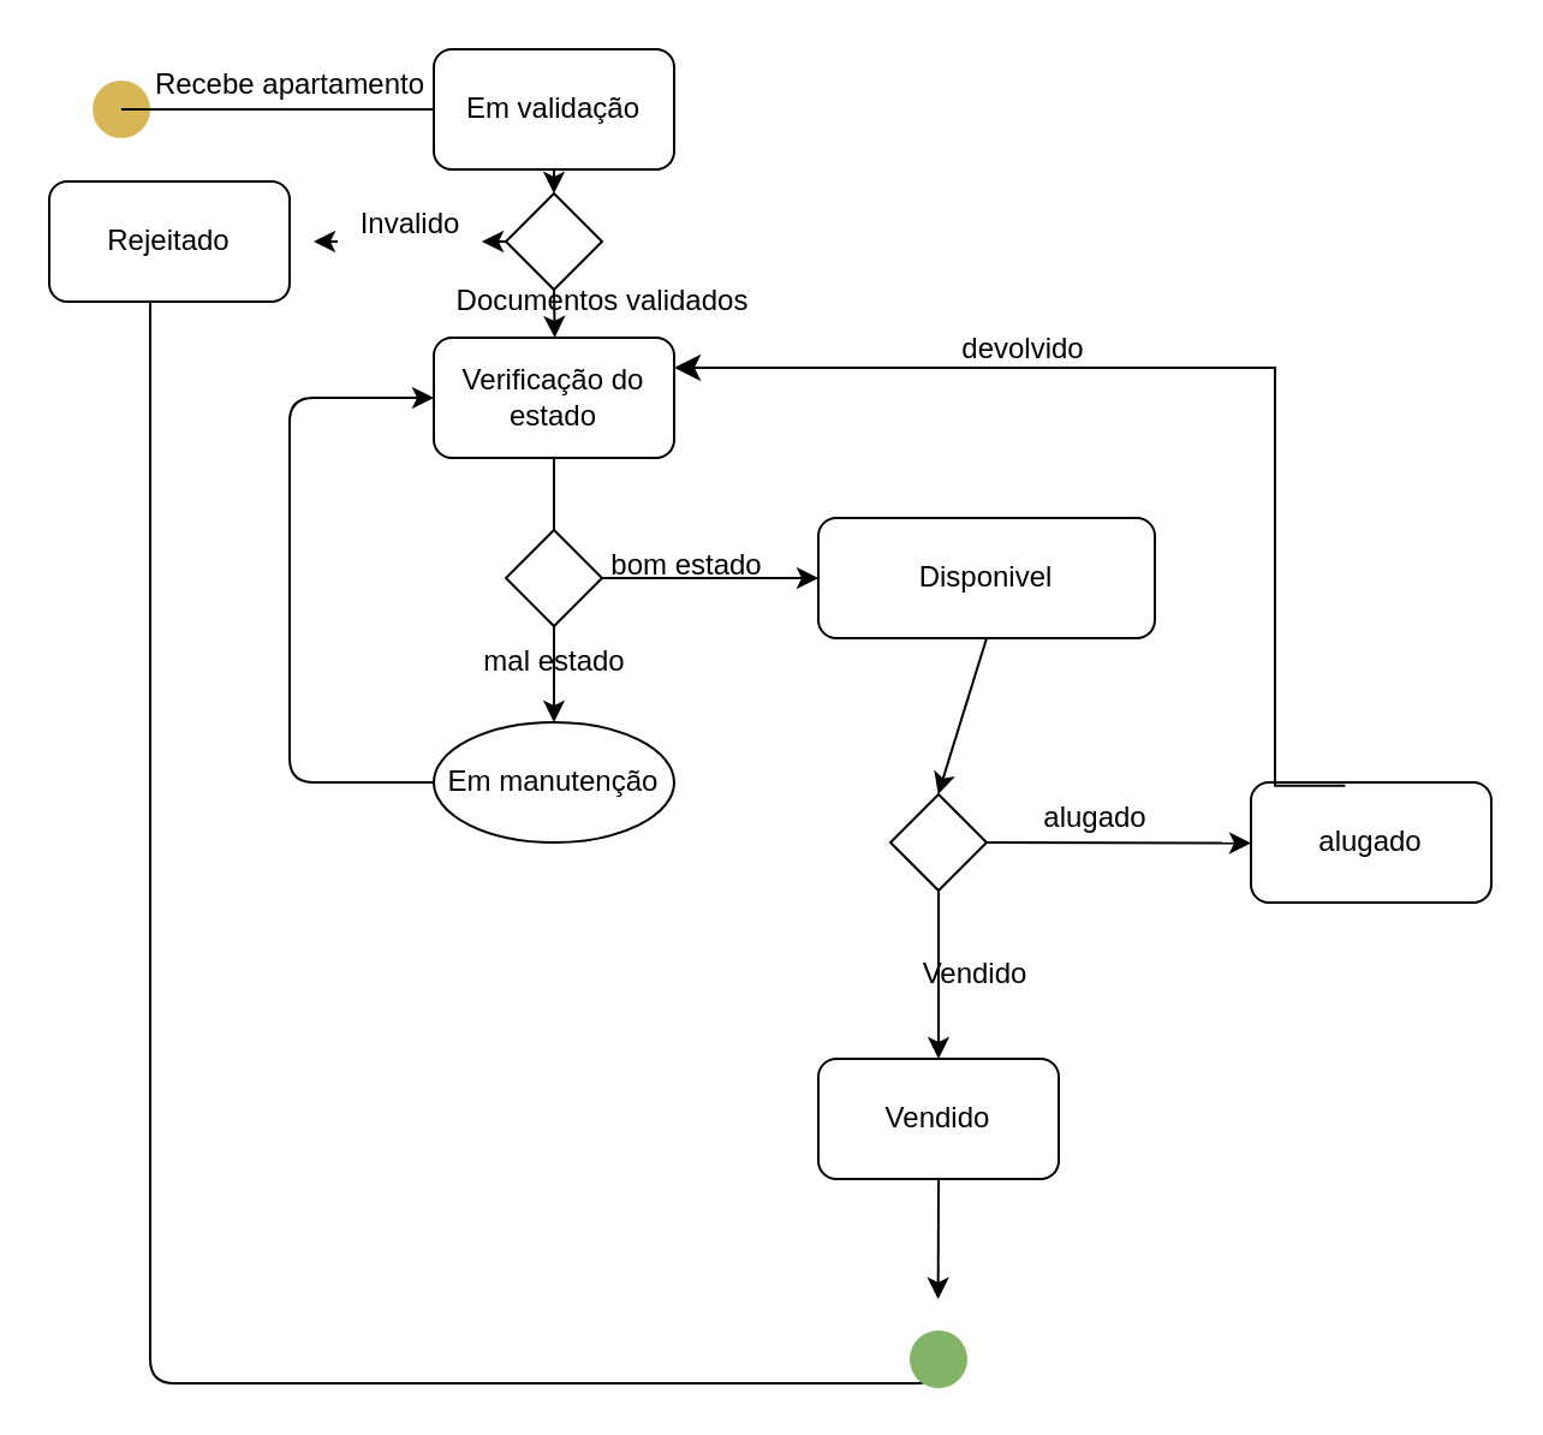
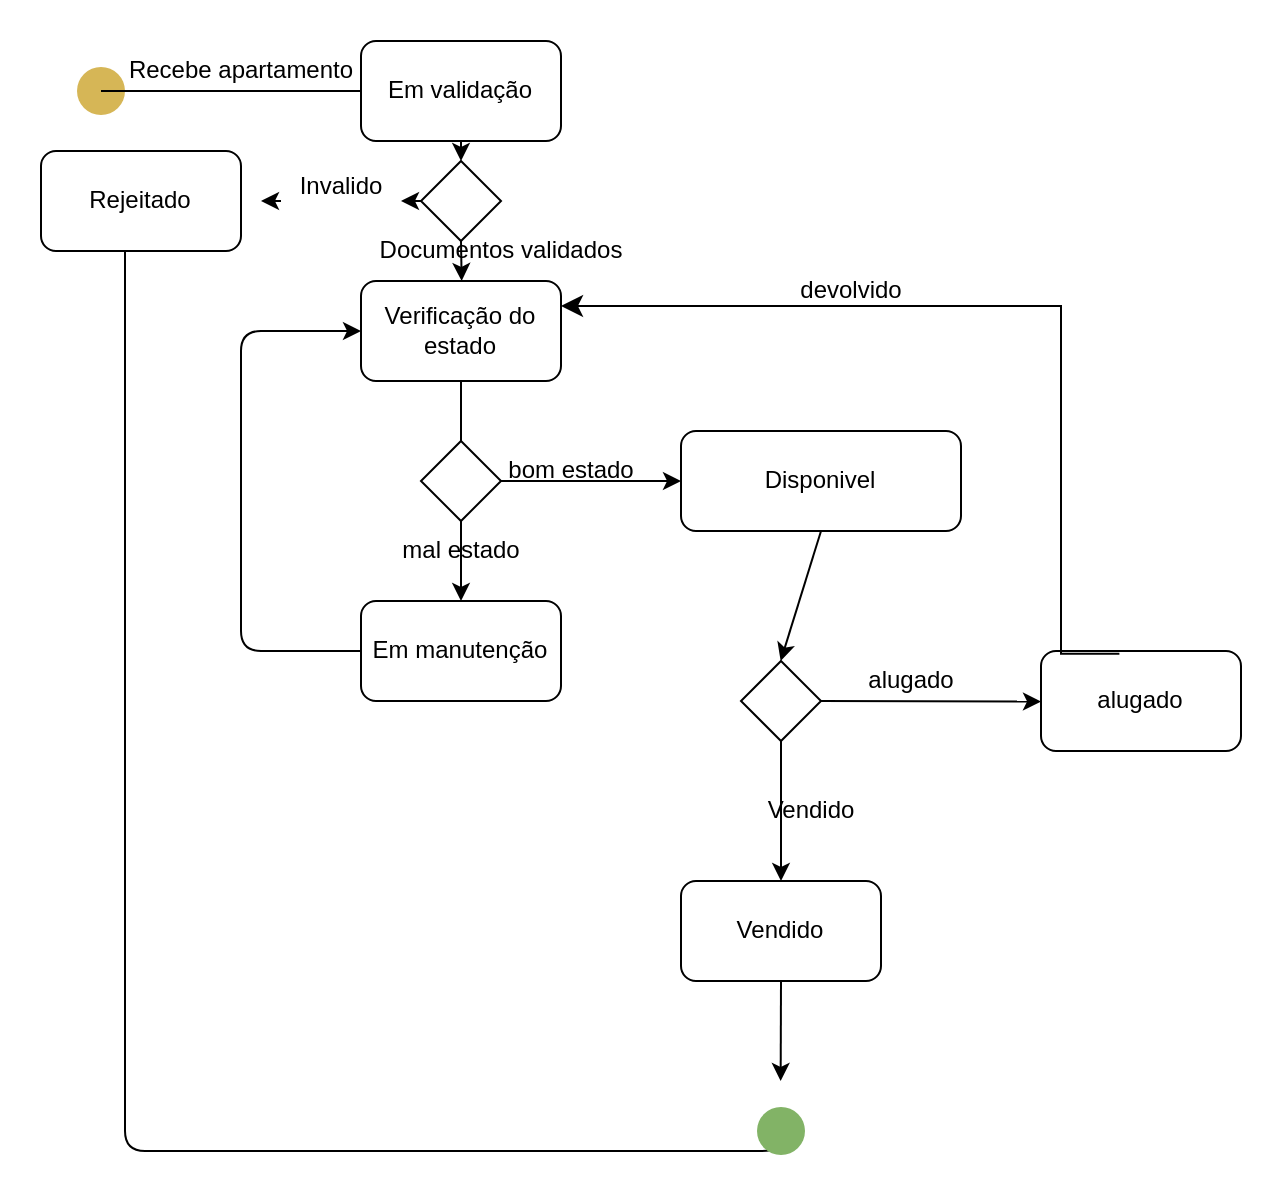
  <mxCell id="0" />
  <mxCell id="1" parent="0" />
  <mxCell id="2" style="edgeStyle=none;html=1;exitX=0.5;exitY=1;exitDx=0;exitDy=0;" edge="1" parent="1" source="33"><mxGeometry relative="1" as="geometry"><mxPoint x="230.333" y="140" as="targetPoint" /></mxGeometry></mxCell>
  <mxCell id="3" value="Em validação" style="rounded=1;whiteSpace=wrap;html=1;" vertex="1" parent="1"><mxGeometry x="180" y="20" width="100" height="50" as="geometry" /></mxCell>
  <mxCell id="4" style="edgeStyle=none;html=1;exitX=0.5;exitY=1;exitDx=0;exitDy=0;" edge="1" parent="1" source="5"><mxGeometry relative="1" as="geometry"><mxPoint x="389.824" y="540" as="targetPoint" /></mxGeometry></mxCell>
  <mxCell id="5" value="Vendido" style="rounded=1;whiteSpace=wrap;html=1;" vertex="1" parent="1"><mxGeometry x="340" y="440" width="100" height="50" as="geometry" /></mxCell>
  <mxCell id="6" style="edgeStyle=elbowEdgeStyle;html=1;exitX=0;exitY=0.5;exitDx=0;exitDy=0;entryX=0;entryY=0.5;entryDx=0;entryDy=0;elbow=vertical;" edge="1" parent="1" source="7" target="12"><mxGeometry relative="1" as="geometry"><Array as="points"><mxPoint x="120" y="240" /></Array></mxGeometry></mxCell>
- <mxCell id="7" value="Em manutenção" style="ellipse;whiteSpace=wrap;html=1;" vertex="1" parent="1"><mxGeometry x="180" y="300" width="100" height="50" as="geometry" /></mxCell>
+ <mxCell id="7" value="Em manutenção" style="rounded=1;whiteSpace=wrap;html=1;" vertex="1" parent="1"><mxGeometry x="180" y="300" width="100" height="50" as="geometry" /></mxCell>
  <mxCell id="8" value="alugado" style="rounded=1;whiteSpace=wrap;html=1;" vertex="1" parent="1"><mxGeometry x="520" y="325" width="100" height="50" as="geometry" /></mxCell>
  <mxCell id="9" style="edgeStyle=none;html=1;exitX=0.5;exitY=1;exitDx=0;exitDy=0;" edge="1" parent="1" source="10"><mxGeometry relative="1" as="geometry"><mxPoint x="389.824" y="330" as="targetPoint" /></mxGeometry></mxCell>
  <mxCell id="10" value="Disponivel" style="rounded=1;whiteSpace=wrap;html=1;" vertex="1" parent="1"><mxGeometry x="340" y="215" width="140" height="50" as="geometry" /></mxCell>
  <mxCell id="11" style="edgeStyle=none;html=1;exitX=0.5;exitY=1;exitDx=0;exitDy=0;" edge="1" parent="1" source="12" target="7"><mxGeometry relative="1" as="geometry" /></mxCell>
  <mxCell id="12" value="Verificação do estado" style="rounded=1;whiteSpace=wrap;html=1;" vertex="1" parent="1"><mxGeometry x="180" y="140" width="100" height="50" as="geometry" /></mxCell>
  <mxCell id="13" value="" style="shape=waypoint;sketch=0;fillStyle=solid;size=6;pointerEvents=1;points=[];fillColor=#fff2cc;resizable=0;rotatable=0;perimeter=centerPerimeter;snapToPoint=1;strokeWidth=10;strokeColor=#d6b656;" vertex="1" parent="1"><mxGeometry x="40" y="35" width="20" height="20" as="geometry" /></mxCell>
  <mxCell id="14" value="" style="endArrow=none;html=1;exitX=0.183;exitY=0.542;exitDx=0;exitDy=0;exitPerimeter=0;entryX=0;entryY=0.5;entryDx=0;entryDy=0;" edge="1" parent="1" source="13" target="3"><mxGeometry width="50" height="50" relative="1" as="geometry"><mxPoint x="130" y="70" as="sourcePoint" /><mxPoint x="180" y="40" as="targetPoint" /></mxGeometry></mxCell>
  <mxCell id="15" style="edgeStyle=none;html=1;exitX=1;exitY=0.5;exitDx=0;exitDy=0;entryX=0;entryY=0.5;entryDx=0;entryDy=0;" edge="1" parent="1" source="16" target="10"><mxGeometry relative="1" as="geometry" /></mxCell>
  <mxCell id="16" value="" style="rhombus;whiteSpace=wrap;html=1;" vertex="1" parent="1"><mxGeometry x="210" y="220" width="40" height="40" as="geometry" /></mxCell>
  <mxCell id="17" value="bom estado" style="text;html=1;align=center;verticalAlign=middle;resizable=0;points=[];autosize=1;strokeColor=none;fillColor=none;" vertex="1" parent="1"><mxGeometry x="240" y="220" width="90" height="30" as="geometry" /></mxCell>
  <mxCell id="18" value="mal estado" style="text;html=1;align=center;verticalAlign=middle;resizable=0;points=[];autosize=1;strokeColor=none;fillColor=none;" vertex="1" parent="1"><mxGeometry x="190" y="260" width="80" height="30" as="geometry" /></mxCell>
  <mxCell id="19" value="Documentos validados" style="text;html=1;align=center;verticalAlign=middle;resizable=0;points=[];autosize=1;strokeColor=none;fillColor=none;" vertex="1" parent="1"><mxGeometry x="180" y="110" width="140" height="30" as="geometry" /></mxCell>
  <mxCell id="20" value="Recebe apartamento" style="text;html=1;align=center;verticalAlign=middle;resizable=0;points=[];autosize=1;strokeColor=none;fillColor=none;" vertex="1" parent="1"><mxGeometry x="50" y="20" width="140" height="30" as="geometry" /></mxCell>
  <mxCell id="21" style="edgeStyle=none;html=1;exitX=1;exitY=0.5;exitDx=0;exitDy=0;" edge="1" parent="1" source="23"><mxGeometry relative="1" as="geometry"><mxPoint x="520" y="350.294" as="targetPoint" /></mxGeometry></mxCell>
  <mxCell id="22" style="edgeStyle=none;html=1;exitX=0.5;exitY=1;exitDx=0;exitDy=0;entryX=0.5;entryY=0;entryDx=0;entryDy=0;" edge="1" parent="1" source="23" target="5"><mxGeometry relative="1" as="geometry" /></mxCell>
  <mxCell id="23" value="" style="rhombus;whiteSpace=wrap;html=1;" vertex="1" parent="1"><mxGeometry x="370" y="330" width="40" height="40" as="geometry" /></mxCell>
  <mxCell id="24" value="alugado" style="text;html=1;align=center;verticalAlign=middle;resizable=0;points=[];autosize=1;strokeColor=none;fillColor=none;" vertex="1" parent="1"><mxGeometry x="420" y="325" width="70" height="30" as="geometry" /></mxCell>
  <mxCell id="25" value="Vendido" style="text;html=1;align=center;verticalAlign=middle;resizable=0;points=[];autosize=1;strokeColor=none;fillColor=none;" vertex="1" parent="1"><mxGeometry x="370" y="390" width="70" height="30" as="geometry" /></mxCell>
  <mxCell id="26" value="" style="edgeStyle=elbowEdgeStyle;elbow=horizontal;endArrow=classic;html=1;curved=0;rounded=0;endSize=8;startSize=8;exitX=0.392;exitY=0.027;exitDx=0;exitDy=0;exitPerimeter=0;entryX=1;entryY=0.25;entryDx=0;entryDy=0;" edge="1" parent="1" source="8" target="12"><mxGeometry width="50" height="50" relative="1" as="geometry"><mxPoint x="550" y="270" as="sourcePoint" /><mxPoint x="600" y="220" as="targetPoint" /><Array as="points"><mxPoint x="530" y="240" /></Array></mxGeometry></mxCell>
  <mxCell id="27" value="devolvido" style="text;html=1;align=center;verticalAlign=middle;resizable=0;points=[];autosize=1;strokeColor=none;fillColor=none;" vertex="1" parent="1"><mxGeometry x="390" y="130" width="70" height="30" as="geometry" /></mxCell>
  <mxCell id="28" value="Rejeitado" style="rounded=1;whiteSpace=wrap;html=1;" vertex="1" parent="1"><mxGeometry x="20" y="75" width="100" height="50" as="geometry" /></mxCell>
  <mxCell id="29" value="" style="endArrow=none;html=1;entryX=0.42;entryY=1;entryDx=0;entryDy=0;edgeStyle=elbowEdgeStyle;elbow=vertical;entryPerimeter=0;" edge="1" parent="1" source="30" target="28"><mxGeometry width="50" height="50" relative="1" as="geometry"><mxPoint x="390" y="565" as="sourcePoint" /><mxPoint x="60" y="165" as="targetPoint" /><Array as="points"><mxPoint x="370" y="575" /><mxPoint x="200" y="405" /></Array></mxGeometry></mxCell>
  <mxCell id="30" value="" style="shape=waypoint;fillStyle=solid;size=6;pointerEvents=1;points=[];fillColor=#d5e8d4;resizable=0;rotatable=0;perimeter=centerPerimeter;snapToPoint=1;strokeWidth=10;shadow=0;strokeColor=#82b366;" vertex="1" parent="1"><mxGeometry x="380" y="555" width="20" height="20" as="geometry" /></mxCell>
  <mxCell id="31" value="" style="edgeStyle=none;html=1;exitX=0.5;exitY=1;exitDx=0;exitDy=0;" edge="1" parent="1" source="3" target="33"><mxGeometry relative="1" as="geometry"><mxPoint x="230.333" y="140" as="targetPoint" /><mxPoint x="230" y="70" as="sourcePoint" /></mxGeometry></mxCell>
  <mxCell id="32" style="edgeStyle=none;html=1;exitX=0;exitY=0.5;exitDx=0;exitDy=0;" edge="1" parent="1" source="35"><mxGeometry relative="1" as="geometry"><mxPoint x="130" y="100" as="targetPoint" /></mxGeometry></mxCell>
  <mxCell id="33" value="" style="rhombus;whiteSpace=wrap;html=1;" vertex="1" parent="1"><mxGeometry x="210" y="80" width="40" height="40" as="geometry" /></mxCell>
  <mxCell id="34" value="" style="edgeStyle=none;html=1;exitX=0;exitY=0.5;exitDx=0;exitDy=0;" edge="1" parent="1" source="33" target="35"><mxGeometry relative="1" as="geometry"><mxPoint x="130" y="100" as="targetPoint" /><mxPoint x="210" y="100" as="sourcePoint" /></mxGeometry></mxCell>
  <mxCell id="35" value="Invalido&lt;div&gt;&lt;br&gt;&lt;/div&gt;" style="text;html=1;align=center;verticalAlign=middle;resizable=0;points=[];autosize=1;strokeColor=none;fillColor=none;" vertex="1" parent="1"><mxGeometry x="140" y="80" width="60" height="40" as="geometry" /></mxCell>
